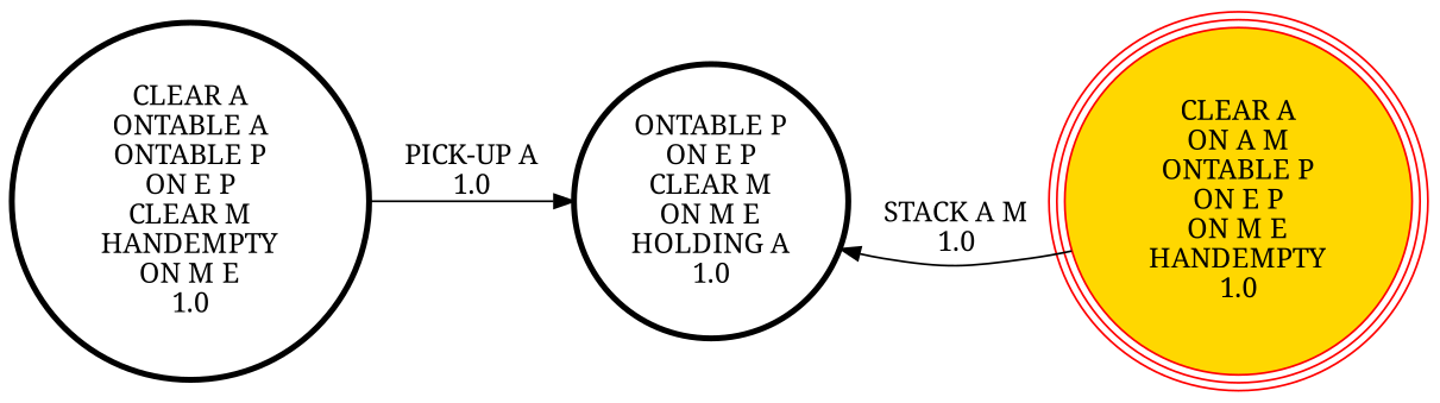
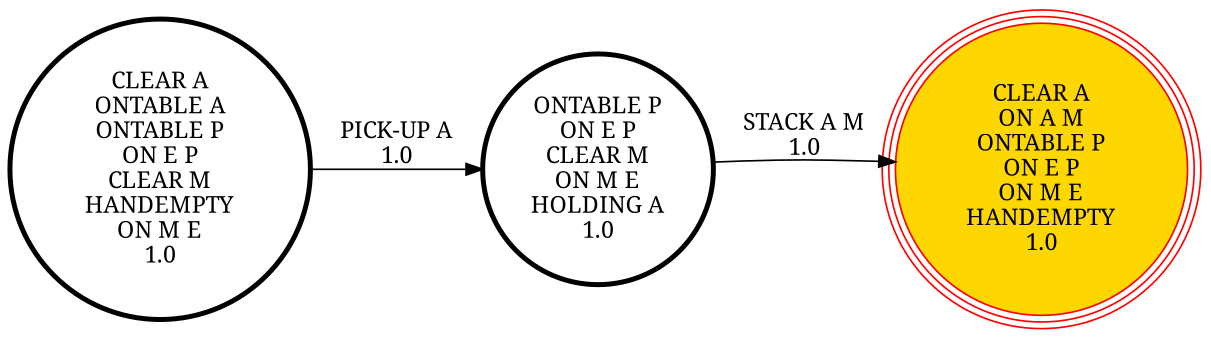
  digraph {
    rankdir=LR
    fontname="Noto Serif"
    node [penwidth=3 shape=circle fontname="Noto Serif"]
    edge [fontname="Noto Serif"]
    "CLEAR A\nONTABLE A\nONTABLE P\nON E P\nCLEAR M\nHANDEMPTY\nON M E\n1.0\n"
    "ONTABLE P\nON E P\nCLEAR M\nON M E\nHOLDING A\n1.0\n"
    "CLEAR A\nON A M\nONTABLE P\nON E P\nON M E\nHANDEMPTY\n1.0\n" [color=red fillcolor=gold peripheries=3 style=filled penwidth=""]
    "CLEAR A\nONTABLE A\nONTABLE P\nON E P\nCLEAR M\nHANDEMPTY\nON M E\n1.0\n" -> "ONTABLE P\nON E P\nCLEAR M\nON M E\nHOLDING A\n1.0\n" [label="PICK-UP A\n1.0\n"]
-   "CLEAR A\nON A M\nONTABLE P\nON E P\nON M E\nHANDEMPTY\n1.0\n" -> "ONTABLE P\nON E P\nCLEAR M\nON M E\nHOLDING A\n1.0\n" [label="STACK A M\n1.0\n"]
+   "ONTABLE P\nON E P\nCLEAR M\nON M E\nHOLDING A\n1.0\n" -> "CLEAR A\nON A M\nONTABLE P\nON E P\nON M E\nHANDEMPTY\n1.0\n" [label="STACK A M\n1.0\n"]
  }
